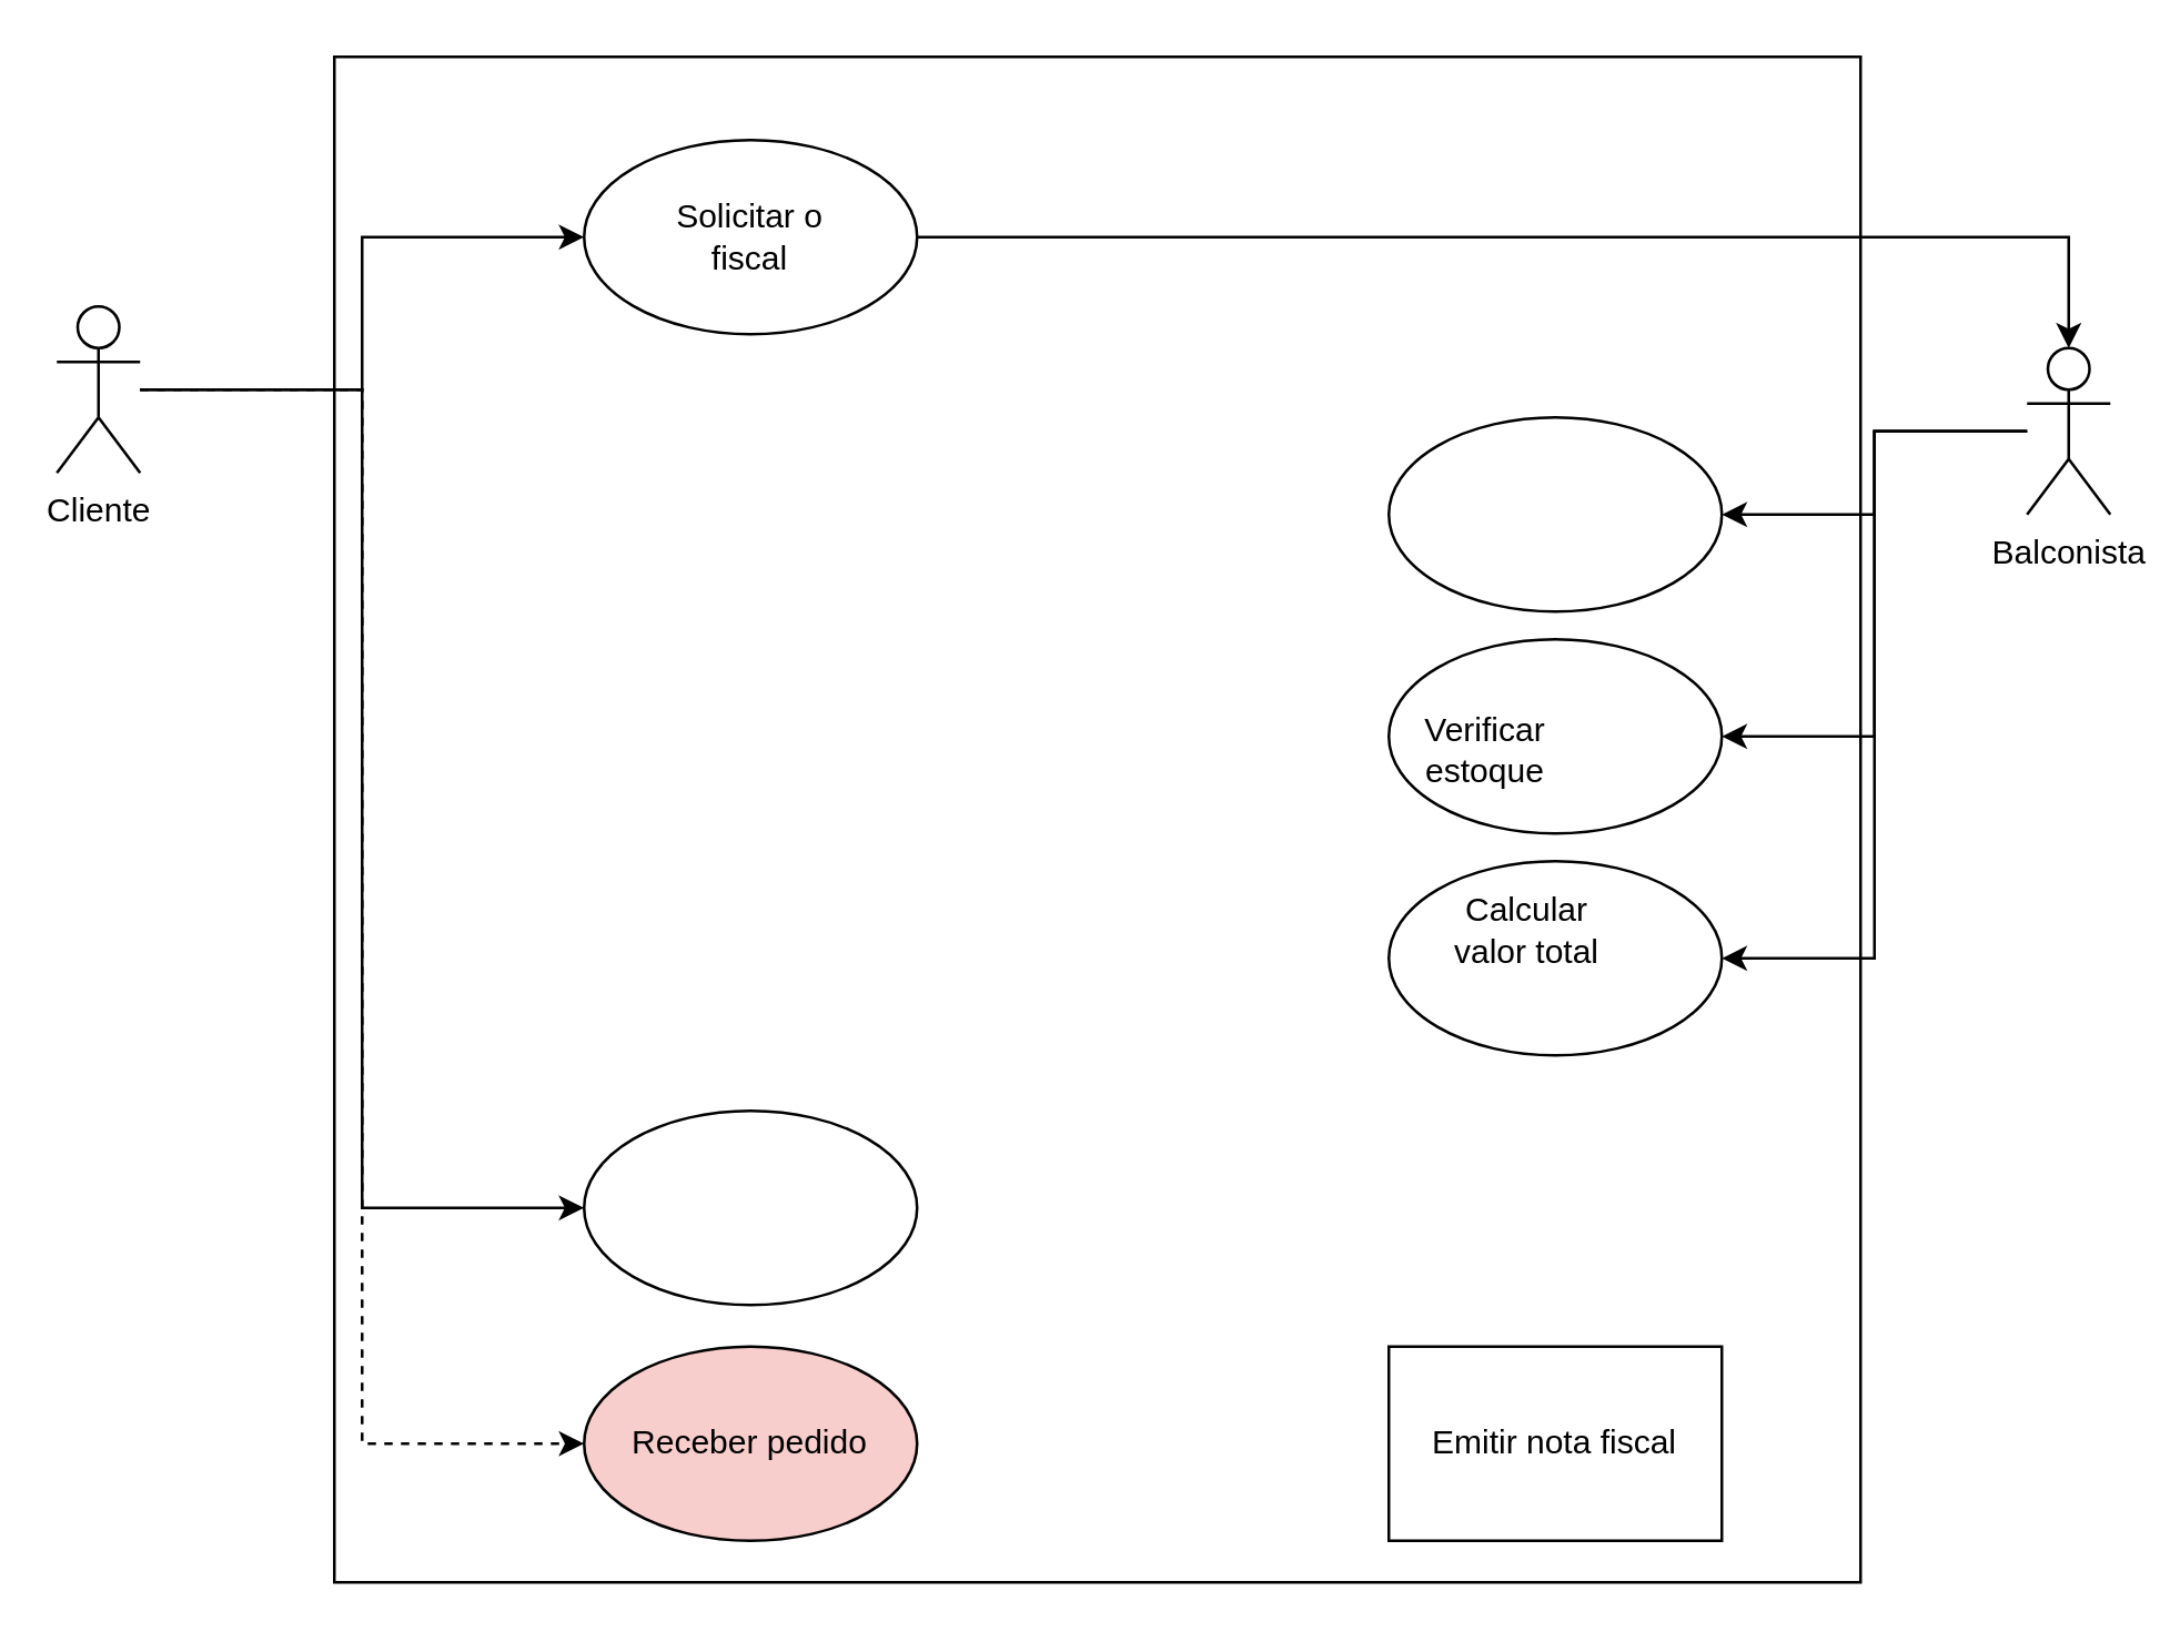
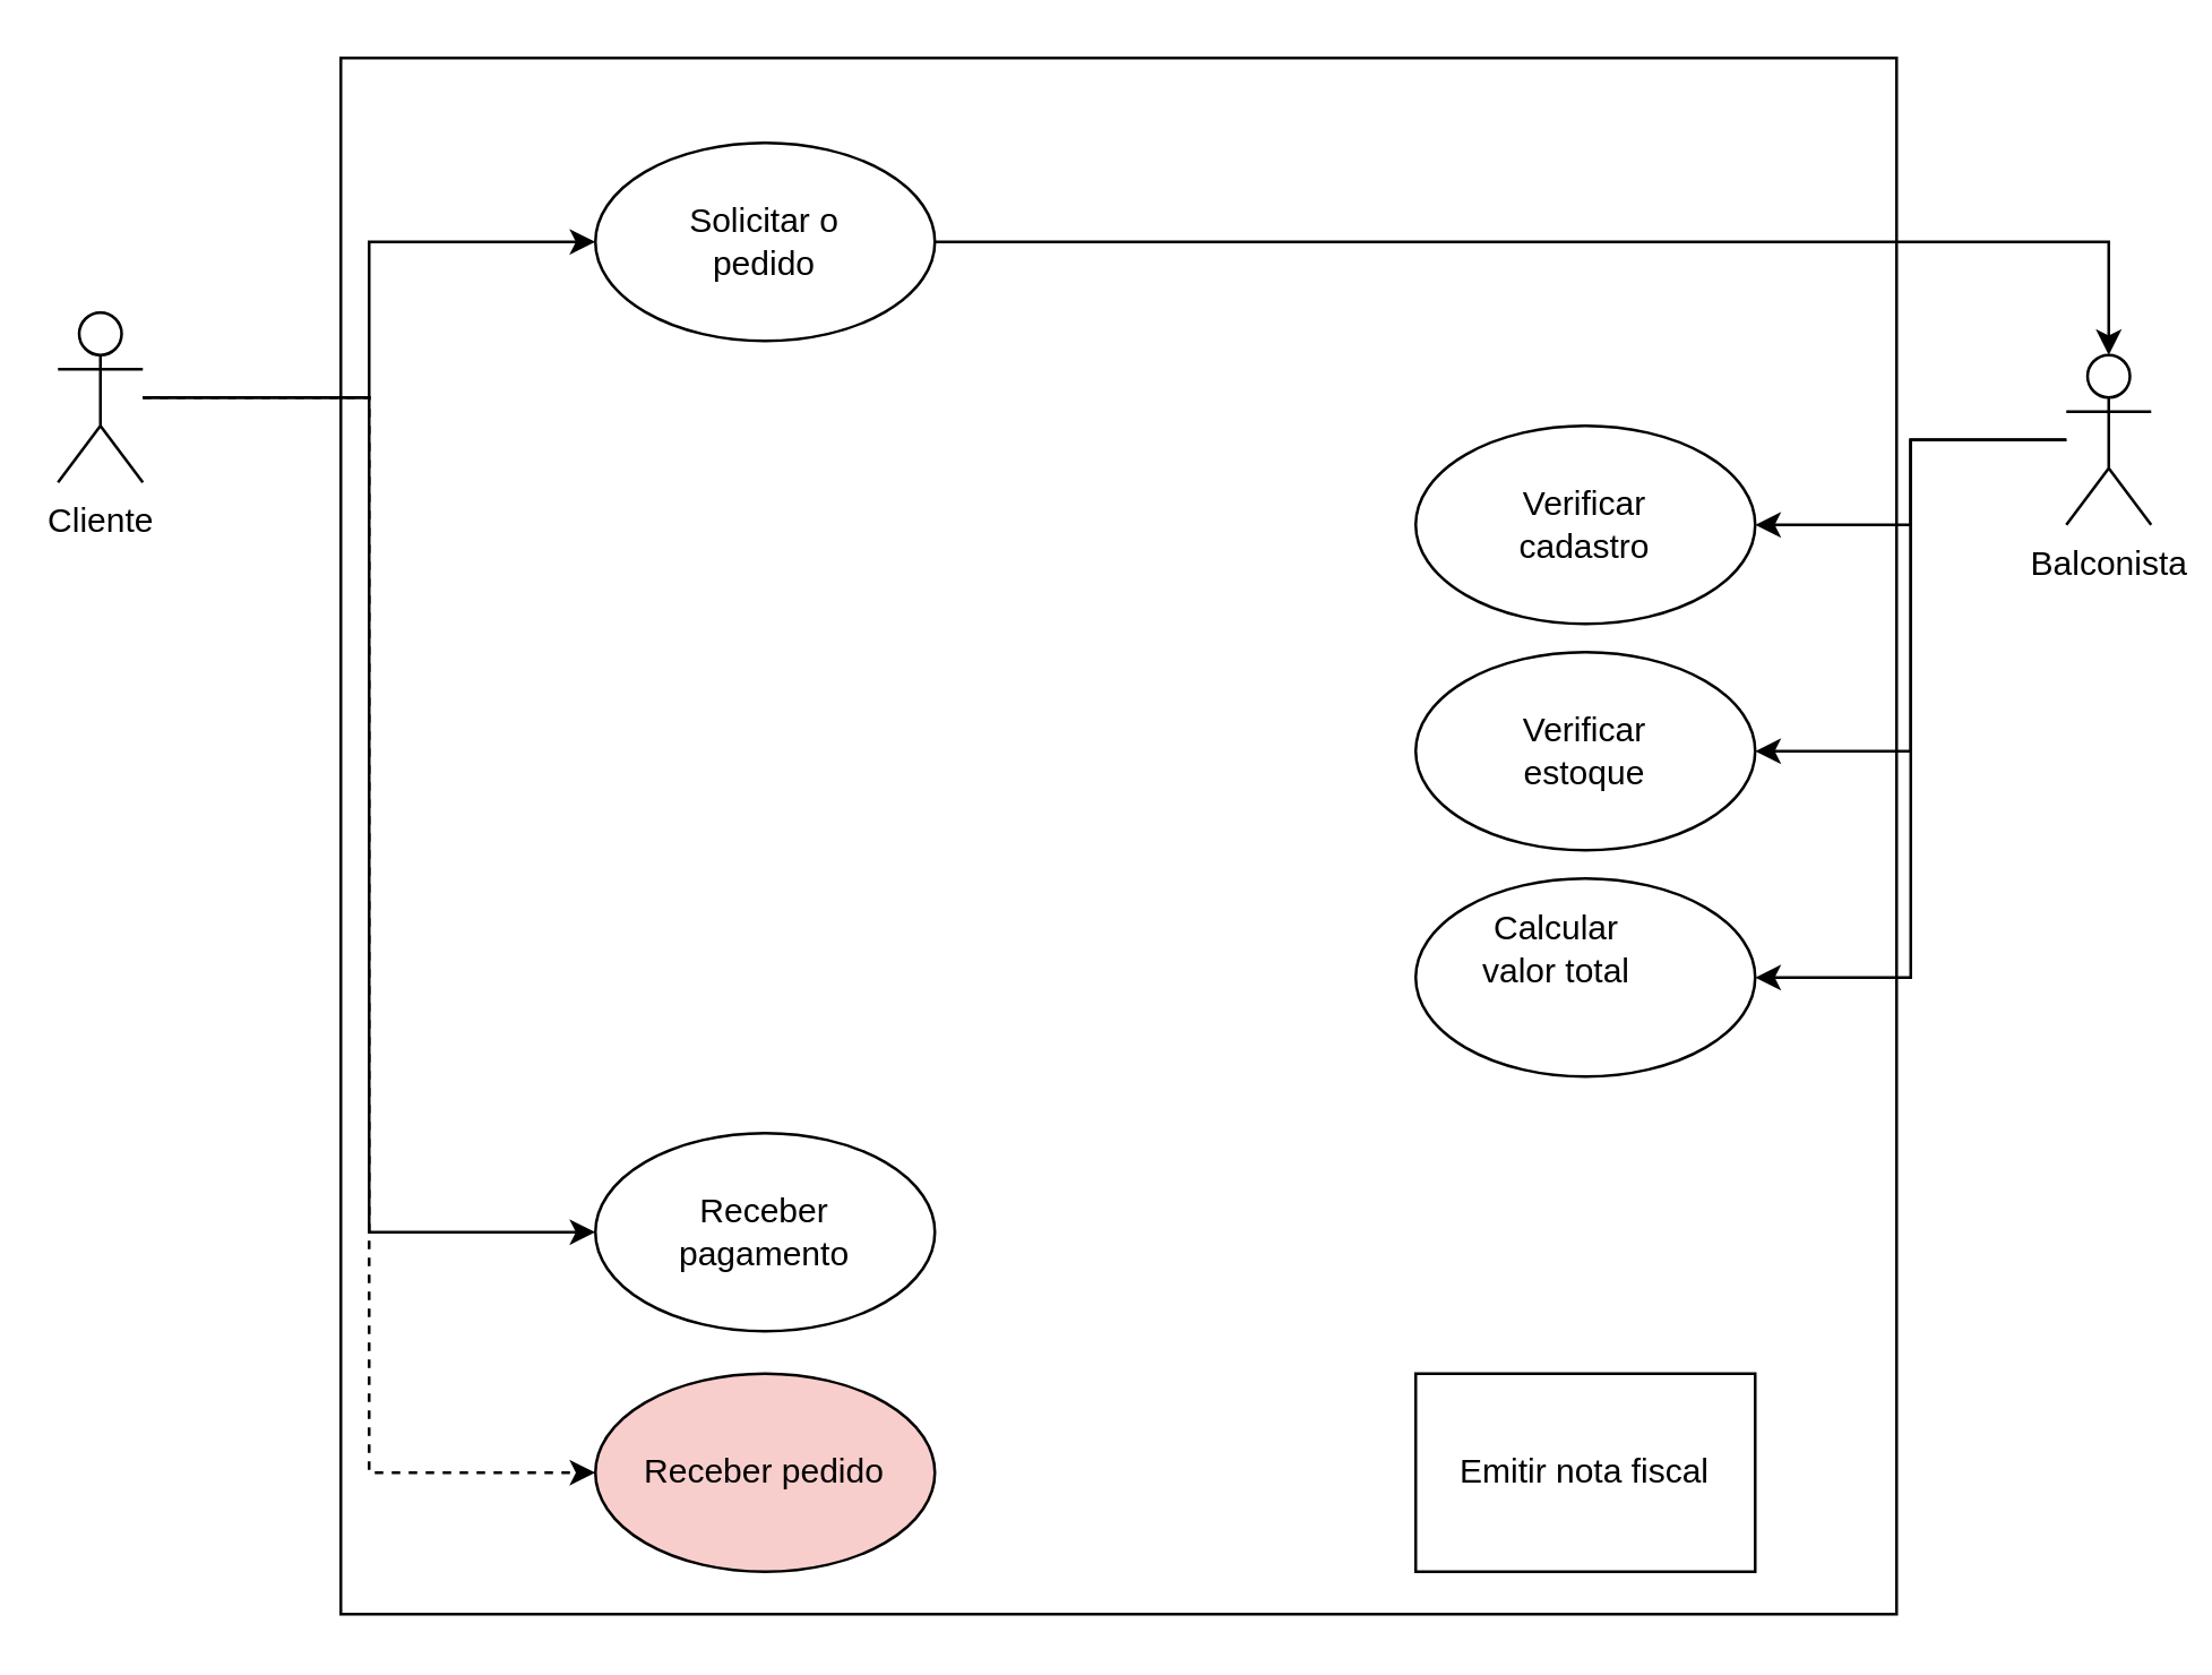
  <mxCell id="0" />
  <mxCell id="1" parent="0" />
  <mxCell id="2" value="" style="whiteSpace=wrap;html=1;aspect=fixed;" vertex="1" parent="1"><mxGeometry x="120" y="20" width="550" height="550" as="geometry" /></mxCell>
  <mxCell id="3" style="edgeStyle=orthogonalEdgeStyle;rounded=0;orthogonalLoop=1;jettySize=auto;html=1;" edge="1" parent="1" source="6" target="8"><mxGeometry relative="1" as="geometry" /></mxCell>
  <mxCell id="4" style="edgeStyle=orthogonalEdgeStyle;rounded=0;orthogonalLoop=1;jettySize=auto;html=1;entryX=0;entryY=0.5;entryDx=0;entryDy=0;" edge="1" parent="1" source="6" target="20"><mxGeometry relative="1" as="geometry" /></mxCell>
  <mxCell id="5" style="edgeStyle=orthogonalEdgeStyle;rounded=0;orthogonalLoop=1;jettySize=auto;html=1;entryX=0;entryY=0.5;entryDx=0;entryDy=0;dashed=1;" edge="1" parent="1" source="6" target="23"><mxGeometry relative="1" as="geometry" /></mxCell>
  <mxCell id="6" value="Cliente" style="shape=umlActor;verticalLabelPosition=bottom;verticalAlign=top;html=1;" vertex="1" parent="1"><mxGeometry x="20" y="110" width="30" height="60" as="geometry" /></mxCell>
  <mxCell id="7" style="edgeStyle=orthogonalEdgeStyle;rounded=0;orthogonalLoop=1;jettySize=auto;html=1;" edge="1" parent="1" source="8" target="13"><mxGeometry relative="1" as="geometry" /></mxCell>
  <mxCell id="8" value="" style="ellipse;whiteSpace=wrap;html=1;" vertex="1" parent="1"><mxGeometry x="210" y="50" width="120" height="70" as="geometry" /></mxCell>
- <mxCell id="9" value="Solicitar o fiscal" style="text;html=1;strokeColor=none;fillColor=none;align=center;verticalAlign=middle;whiteSpace=wrap;rounded=0;" vertex="1" parent="1"><mxGeometry x="240" y="70" width="60" height="30" as="geometry" /></mxCell>
+ <mxCell id="9" value="Solicitar o pedido" style="text;html=1;strokeColor=none;fillColor=none;align=center;verticalAlign=middle;whiteSpace=wrap;rounded=0;" vertex="1" parent="1"><mxGeometry x="240" y="70" width="60" height="30" as="geometry" /></mxCell>
  <mxCell id="10" value="" style="edgeStyle=orthogonalEdgeStyle;rounded=0;orthogonalLoop=1;jettySize=auto;html=1;" edge="1" parent="1" source="13" target="18"><mxGeometry relative="1" as="geometry" /></mxCell>
  <mxCell id="11" style="edgeStyle=orthogonalEdgeStyle;rounded=0;orthogonalLoop=1;jettySize=auto;html=1;entryX=1;entryY=0.5;entryDx=0;entryDy=0;" edge="1" parent="1" source="13" target="14"><mxGeometry relative="1" as="geometry" /></mxCell>
  <mxCell id="12" style="edgeStyle=orthogonalEdgeStyle;rounded=0;orthogonalLoop=1;jettySize=auto;html=1;entryX=1;entryY=0.5;entryDx=0;entryDy=0;" edge="1" parent="1" source="13" target="15"><mxGeometry relative="1" as="geometry" /></mxCell>
  <mxCell id="13" value="Balconista" style="shape=umlActor;verticalLabelPosition=bottom;verticalAlign=top;html=1;" vertex="1" parent="1"><mxGeometry x="730" y="125" width="30" height="60" as="geometry" /></mxCell>
  <mxCell id="14" value="" style="ellipse;whiteSpace=wrap;html=1;" vertex="1" parent="1"><mxGeometry x="500" y="230" width="120" height="70" as="geometry" /></mxCell>
  <mxCell id="15" value="" style="ellipse;whiteSpace=wrap;html=1;" vertex="1" parent="1"><mxGeometry x="500" y="310" width="120" height="70" as="geometry" /></mxCell>
- <mxCell id="16" value="Verificar estoque" style="text;html=1;strokeColor=none;fillColor=none;align=center;verticalAlign=middle;whiteSpace=wrap;rounded=0;" vertex="1" parent="1"><mxGeometry x="505" y="255" width="60" height="30" as="geometry" /></mxCell>
+ <mxCell id="16" value="Verificar estoque" style="text;html=1;strokeColor=none;fillColor=none;align=center;verticalAlign=middle;whiteSpace=wrap;rounded=0;" vertex="1" parent="1"><mxGeometry x="530" y="250" width="60" height="30" as="geometry" /></mxCell>
  <mxCell id="17" value="Calcular valor total" style="text;html=1;strokeColor=none;fillColor=none;align=center;verticalAlign=middle;whiteSpace=wrap;rounded=0;" vertex="1" parent="1"><mxGeometry x="520" y="320" width="60" height="30" as="geometry" /></mxCell>
  <mxCell id="18" value="" style="ellipse;whiteSpace=wrap;html=1;" vertex="1" parent="1"><mxGeometry x="500" y="150" width="120" height="70" as="geometry" /></mxCell>
+ <mxCell id="19" value="Verificar cadastro" style="text;html=1;strokeColor=none;fillColor=none;align=center;verticalAlign=middle;whiteSpace=wrap;rounded=0;" vertex="1" parent="1"><mxGeometry x="530" y="170" width="60" height="30" as="geometry" /></mxCell>
  <mxCell id="20" value="" style="ellipse;whiteSpace=wrap;html=1;" vertex="1" parent="1"><mxGeometry x="210" y="400" width="120" height="70" as="geometry" /></mxCell>
+ <mxCell id="21" value="Receber pagamento" style="text;html=1;strokeColor=none;fillColor=none;align=center;verticalAlign=middle;whiteSpace=wrap;rounded=0;" vertex="1" parent="1"><mxGeometry x="240" y="420" width="60" height="30" as="geometry" /></mxCell>
  <mxCell id="22" value="Emitir nota fiscal" style="whiteSpace=wrap;html=1;rounded=0;" vertex="1" parent="1"><mxGeometry x="500" y="485" width="120" height="70" as="geometry" /></mxCell>
  <mxCell id="23" value="Receber pedido" style="ellipse;whiteSpace=wrap;html=1;fillColor=#f8cecc;" vertex="1" parent="1"><mxGeometry x="210" y="485" width="120" height="70" as="geometry" /></mxCell>
